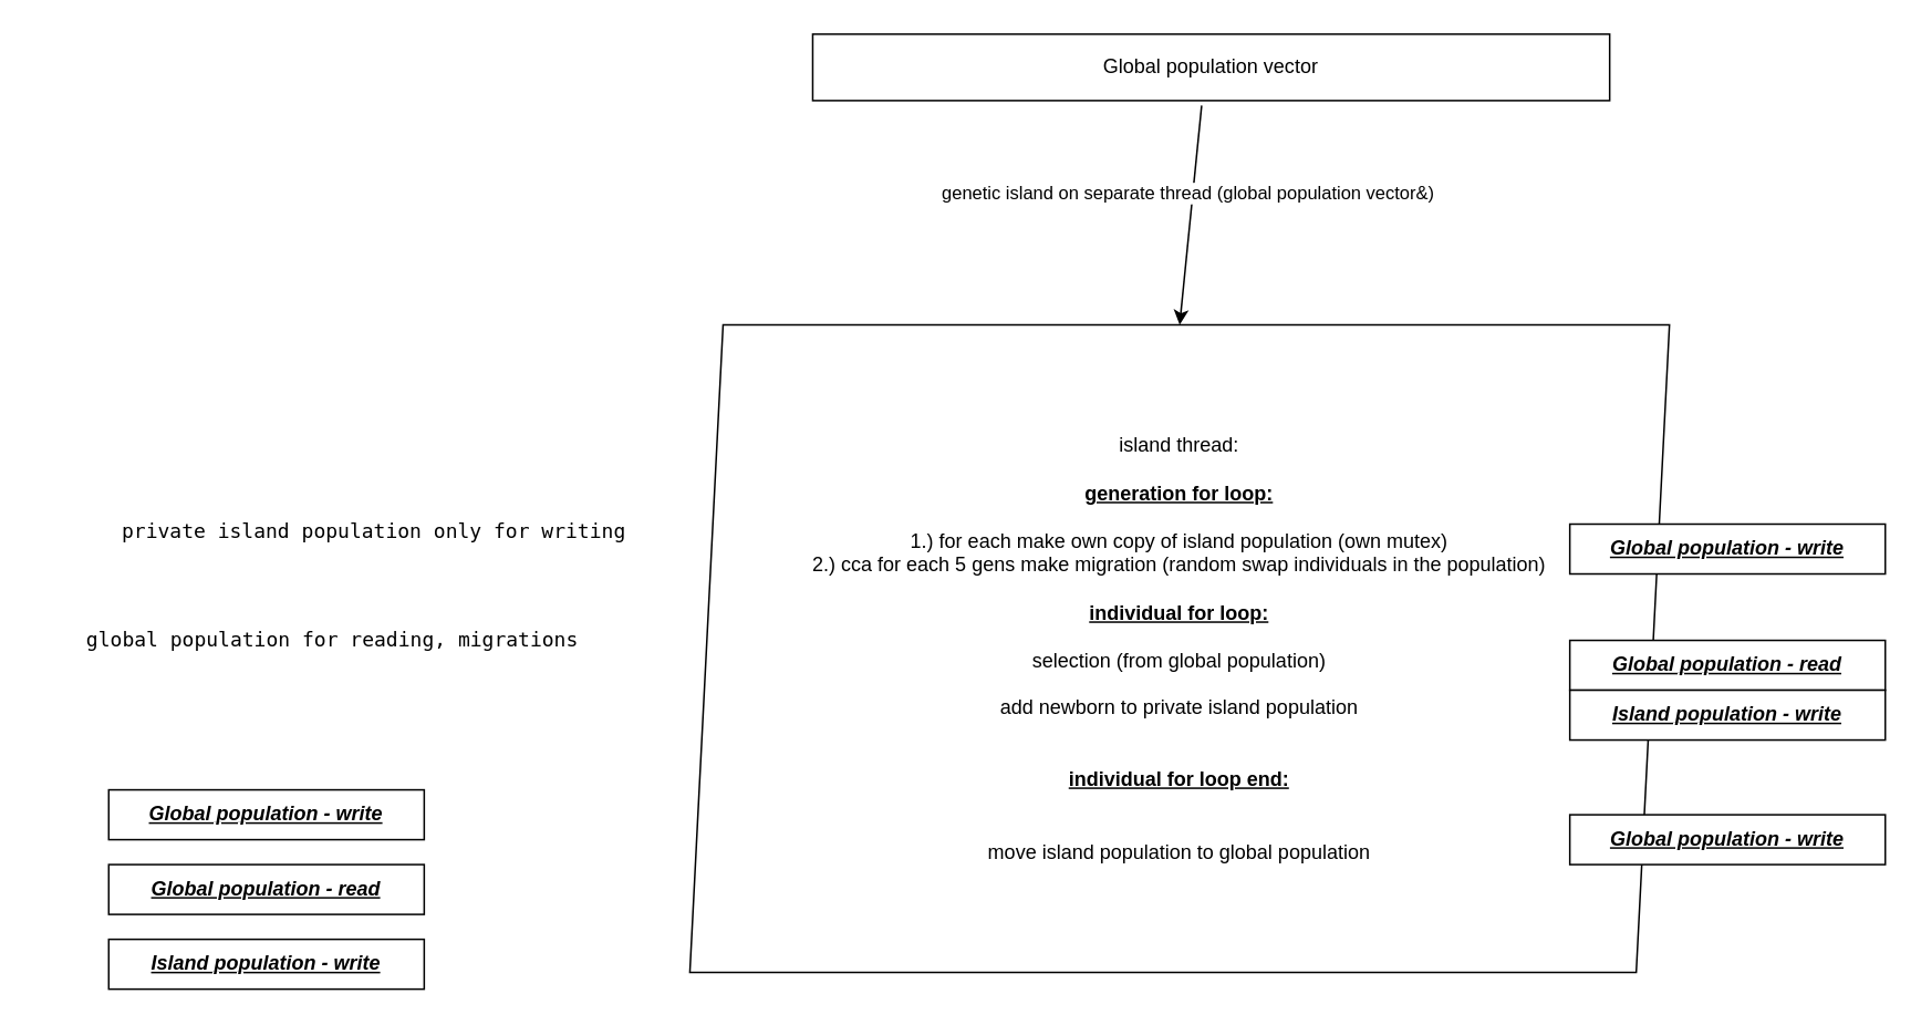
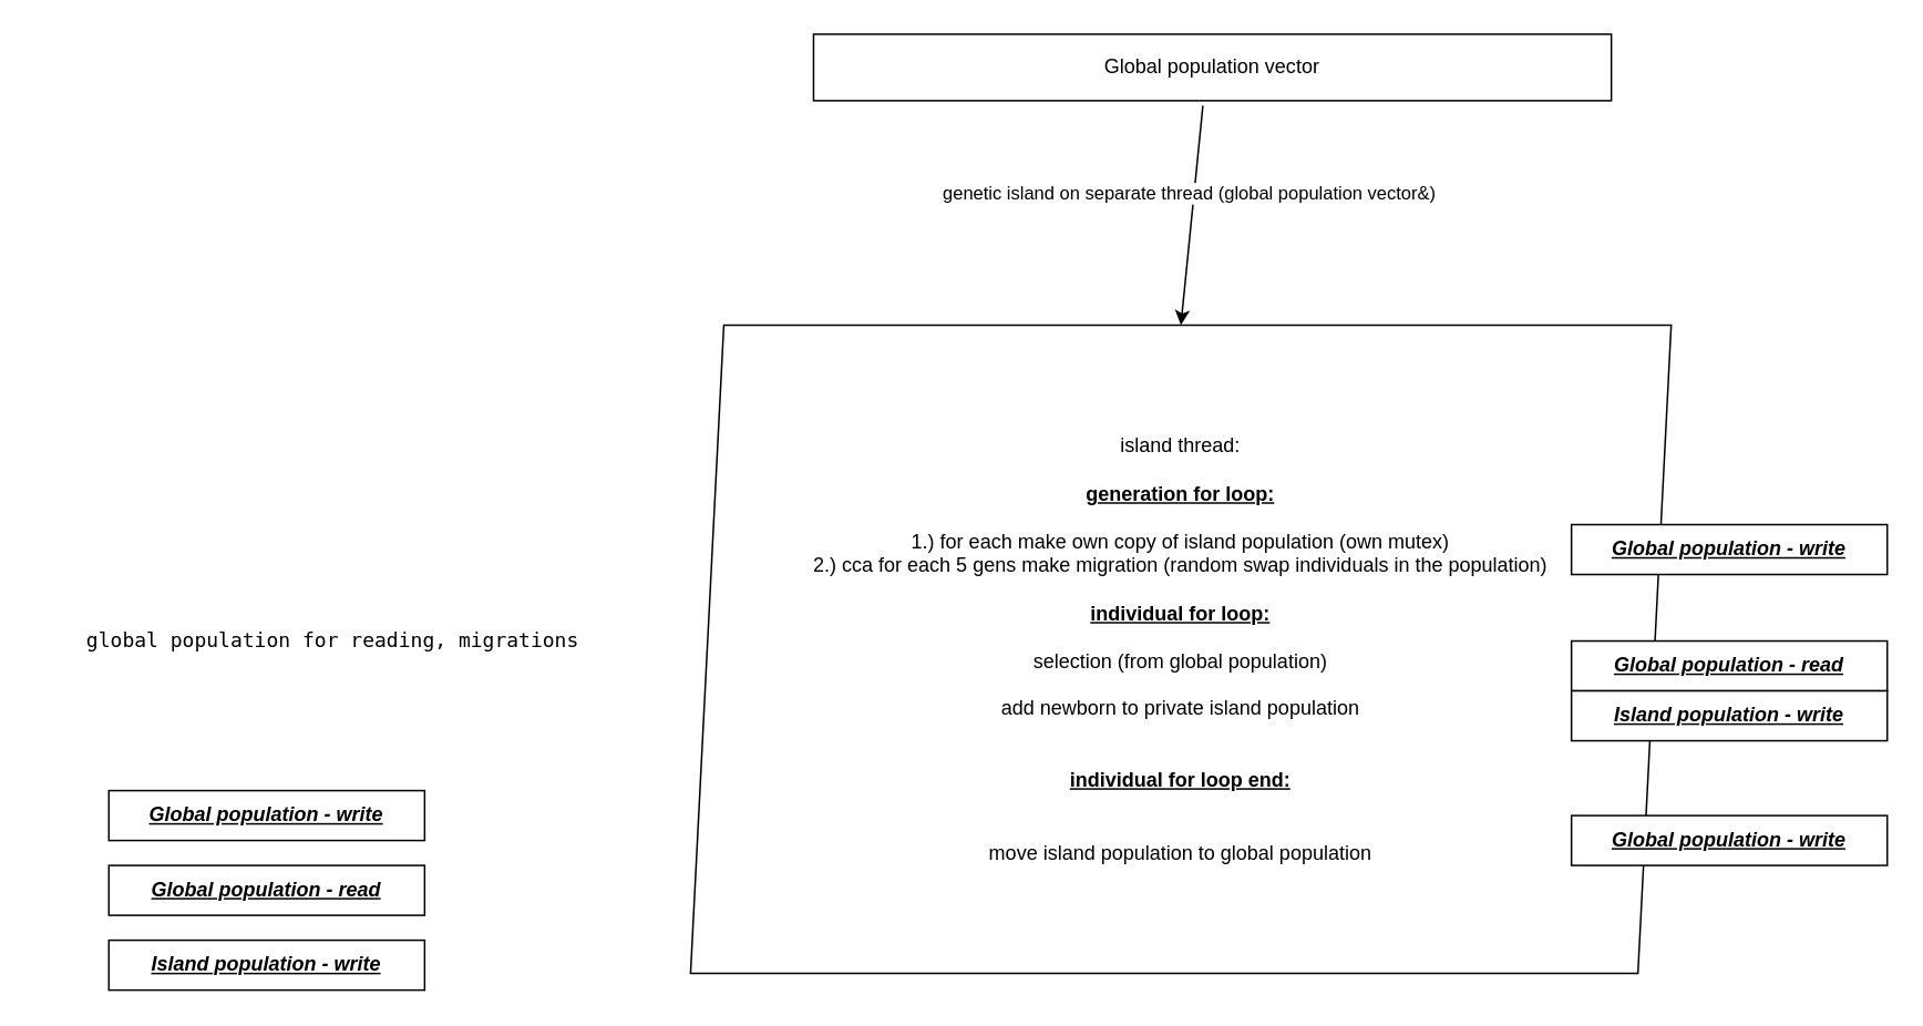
  <mxCell id="0" />
  <mxCell id="1" parent="0" />
  <mxCell id="2" value="Global population vector" style="rounded=0;whiteSpace=wrap;html=1;" vertex="1" parent="1"><mxGeometry x="489" y="20" width="480" height="40" as="geometry" /></mxCell>
  <mxCell id="3" value="island thread:&lt;br&gt;&lt;br&gt;&lt;b&gt;&lt;u&gt;generation for loop:&lt;/u&gt;&lt;/b&gt;&lt;br&gt;&lt;br&gt;1.) for each make own copy of island population (own mutex)&lt;br&gt;2.) cca for each 5 gens make migration (random swap individuals in the population)&lt;br&gt;&lt;br&gt;&lt;b&gt;&lt;u&gt;individual for loop:&lt;/u&gt;&lt;/b&gt;&lt;br&gt;&lt;br&gt;selection (from global population)&lt;br&gt;&lt;br&gt;add newborn to private island population&lt;br&gt;&lt;br&gt;&lt;br&gt;&lt;span style=&quot;border-color: var(--border-color);&quot;&gt;&lt;span style=&quot;border-color: var(--border-color);&quot;&gt;&lt;u style=&quot;font-weight: bold;&quot;&gt;individual for loop end:&lt;br&gt;&lt;/u&gt;&lt;br&gt;&lt;br&gt;move island population to global population&lt;br&gt;&lt;/span&gt;&lt;/span&gt;" style="shape=parallelogram;perimeter=parallelogramPerimeter;whiteSpace=wrap;html=1;fixedSize=1;" vertex="1" parent="1"><mxGeometry x="415" y="195" width="590" height="390" as="geometry" /></mxCell>
  <mxCell id="4" value="" style="endArrow=classic;html=1;rounded=0;entryX=0.5;entryY=0;entryDx=0;entryDy=0;exitX=0.488;exitY=1.075;exitDx=0;exitDy=0;exitPerimeter=0;" edge="1" parent="1" source="2" target="3"><mxGeometry width="50" height="50" relative="1" as="geometry"><mxPoint x="415" y="185" as="sourcePoint" /><mxPoint x="465" y="135" as="targetPoint" /></mxGeometry></mxCell>
  <mxCell id="5" value="genetic island on separate thread (global population vector&amp;amp;)" style="edgeLabel;html=1;align=center;verticalAlign=middle;resizable=0;points=[];" vertex="1" connectable="0" parent="4"><mxGeometry x="-0.194" y="-3" relative="1" as="geometry"><mxPoint as="offset" /></mxGeometry></mxCell>
- <mxCell id="6" value="&lt;pre&gt;private island population only for writing&lt;/pre&gt;" style="text;html=1;strokeColor=none;fillColor=none;align=center;verticalAlign=middle;whiteSpace=wrap;rounded=0;" vertex="1" parent="1"><mxGeometry x="45" y="305" width="360" height="30" as="geometry" /></mxCell>
  <mxCell id="7" value="&lt;pre&gt;global population for reading, migrations&lt;/pre&gt;" style="text;html=1;strokeColor=none;fillColor=none;align=center;verticalAlign=middle;whiteSpace=wrap;rounded=0;" vertex="1" parent="1"><mxGeometry x="20" y="370" width="360" height="30" as="geometry" /></mxCell>
  <mxCell id="8" value="&lt;b&gt;&lt;u&gt;&lt;i&gt;Global population - write&lt;/i&gt;&lt;/u&gt;&lt;/b&gt;" style="rounded=0;whiteSpace=wrap;html=1;" vertex="1" parent="1"><mxGeometry x="65" y="475" width="190" height="30" as="geometry" /></mxCell>
  <mxCell id="9" value="&lt;b&gt;&lt;u&gt;&lt;i&gt;Global population - read&lt;/i&gt;&lt;/u&gt;&lt;/b&gt;" style="rounded=0;whiteSpace=wrap;html=1;" vertex="1" parent="1"><mxGeometry x="65" y="520" width="190" height="30" as="geometry" /></mxCell>
  <mxCell id="10" value="&lt;b&gt;&lt;u&gt;&lt;i&gt;Island population - write&lt;/i&gt;&lt;/u&gt;&lt;/b&gt;" style="rounded=0;whiteSpace=wrap;html=1;" vertex="1" parent="1"><mxGeometry x="65" y="565" width="190" height="30" as="geometry" /></mxCell>
  <mxCell id="11" value="&lt;b&gt;&lt;u&gt;&lt;i&gt;Global population - write&lt;/i&gt;&lt;/u&gt;&lt;/b&gt;" style="rounded=0;whiteSpace=wrap;html=1;" vertex="1" parent="1"><mxGeometry x="945" y="315" width="190" height="30" as="geometry" /></mxCell>
  <mxCell id="12" value="&lt;b&gt;&lt;u&gt;&lt;i&gt;Global population - read&lt;/i&gt;&lt;/u&gt;&lt;/b&gt;" style="rounded=0;whiteSpace=wrap;html=1;" vertex="1" parent="1"><mxGeometry x="945" y="385" width="190" height="30" as="geometry" /></mxCell>
  <mxCell id="13" value="&lt;b&gt;&lt;u&gt;&lt;i&gt;Island population - write&lt;/i&gt;&lt;/u&gt;&lt;/b&gt;" style="rounded=0;whiteSpace=wrap;html=1;" vertex="1" parent="1"><mxGeometry x="945" y="415" width="190" height="30" as="geometry" /></mxCell>
  <mxCell id="14" value="&lt;b&gt;&lt;u&gt;&lt;i&gt;Global population - write&lt;/i&gt;&lt;/u&gt;&lt;/b&gt;" style="rounded=0;whiteSpace=wrap;html=1;" vertex="1" parent="1"><mxGeometry x="945" y="490" width="190" height="30" as="geometry" /></mxCell>
